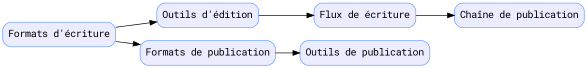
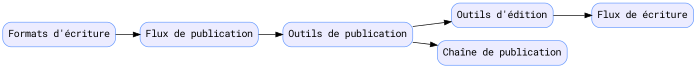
  digraph {
    fontname="Roboto Mono"
    rankdir=LR
    node [color="#6699ff" fillcolor="#ececff" fontname="Roboto Mono" shape=Mrecord style=filled]
    edge [fontname="Roboto Mono"]
    n1 [label="Formats d'écriture"]
    n2 [label="Outils d'édition"]
-   n3 [label="Formats de publication"]
+   n3 [label="Flux de publication"]
    n4 [label="Flux de écriture"]
    n5 [label="Outils de publication"]
    n6 [label="Chaîne de publication"]
-   n1 -> n2
+   n5 -> n2
    n1 -> n3
    n2 -> n4
    n3 -> n5
-   n4 -> n6
+   n5 -> n6
  }
